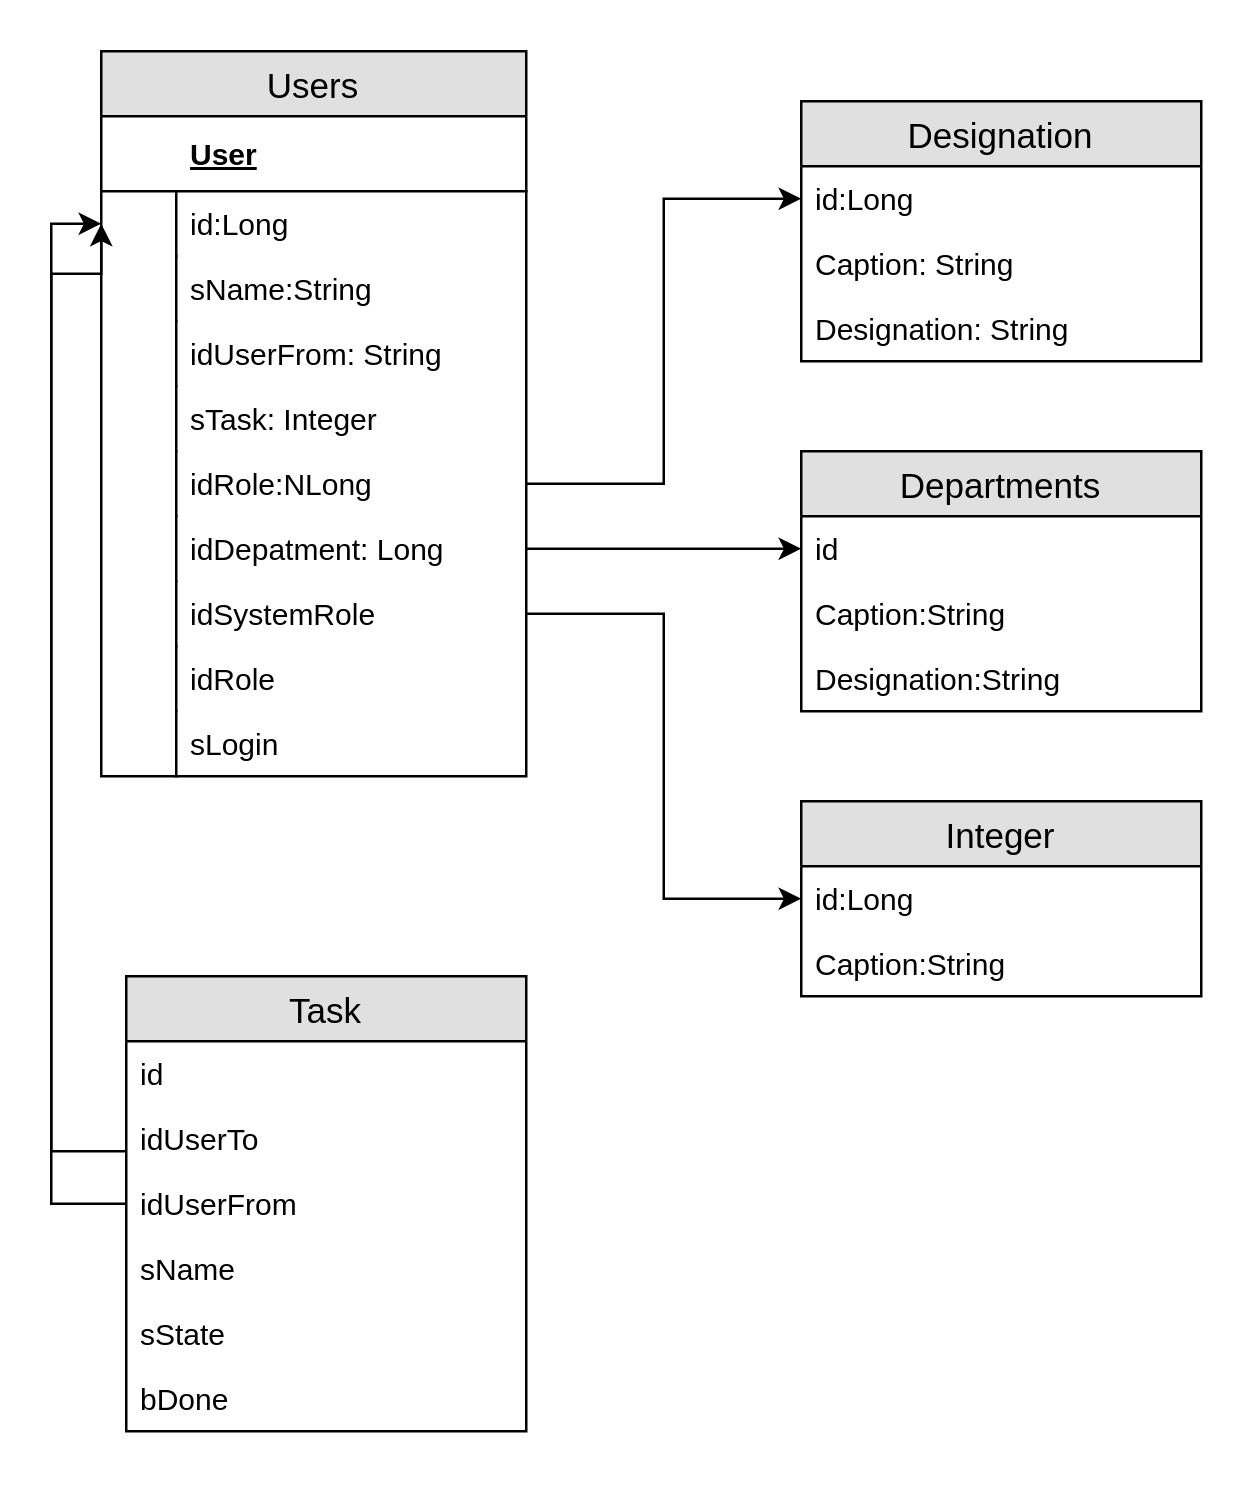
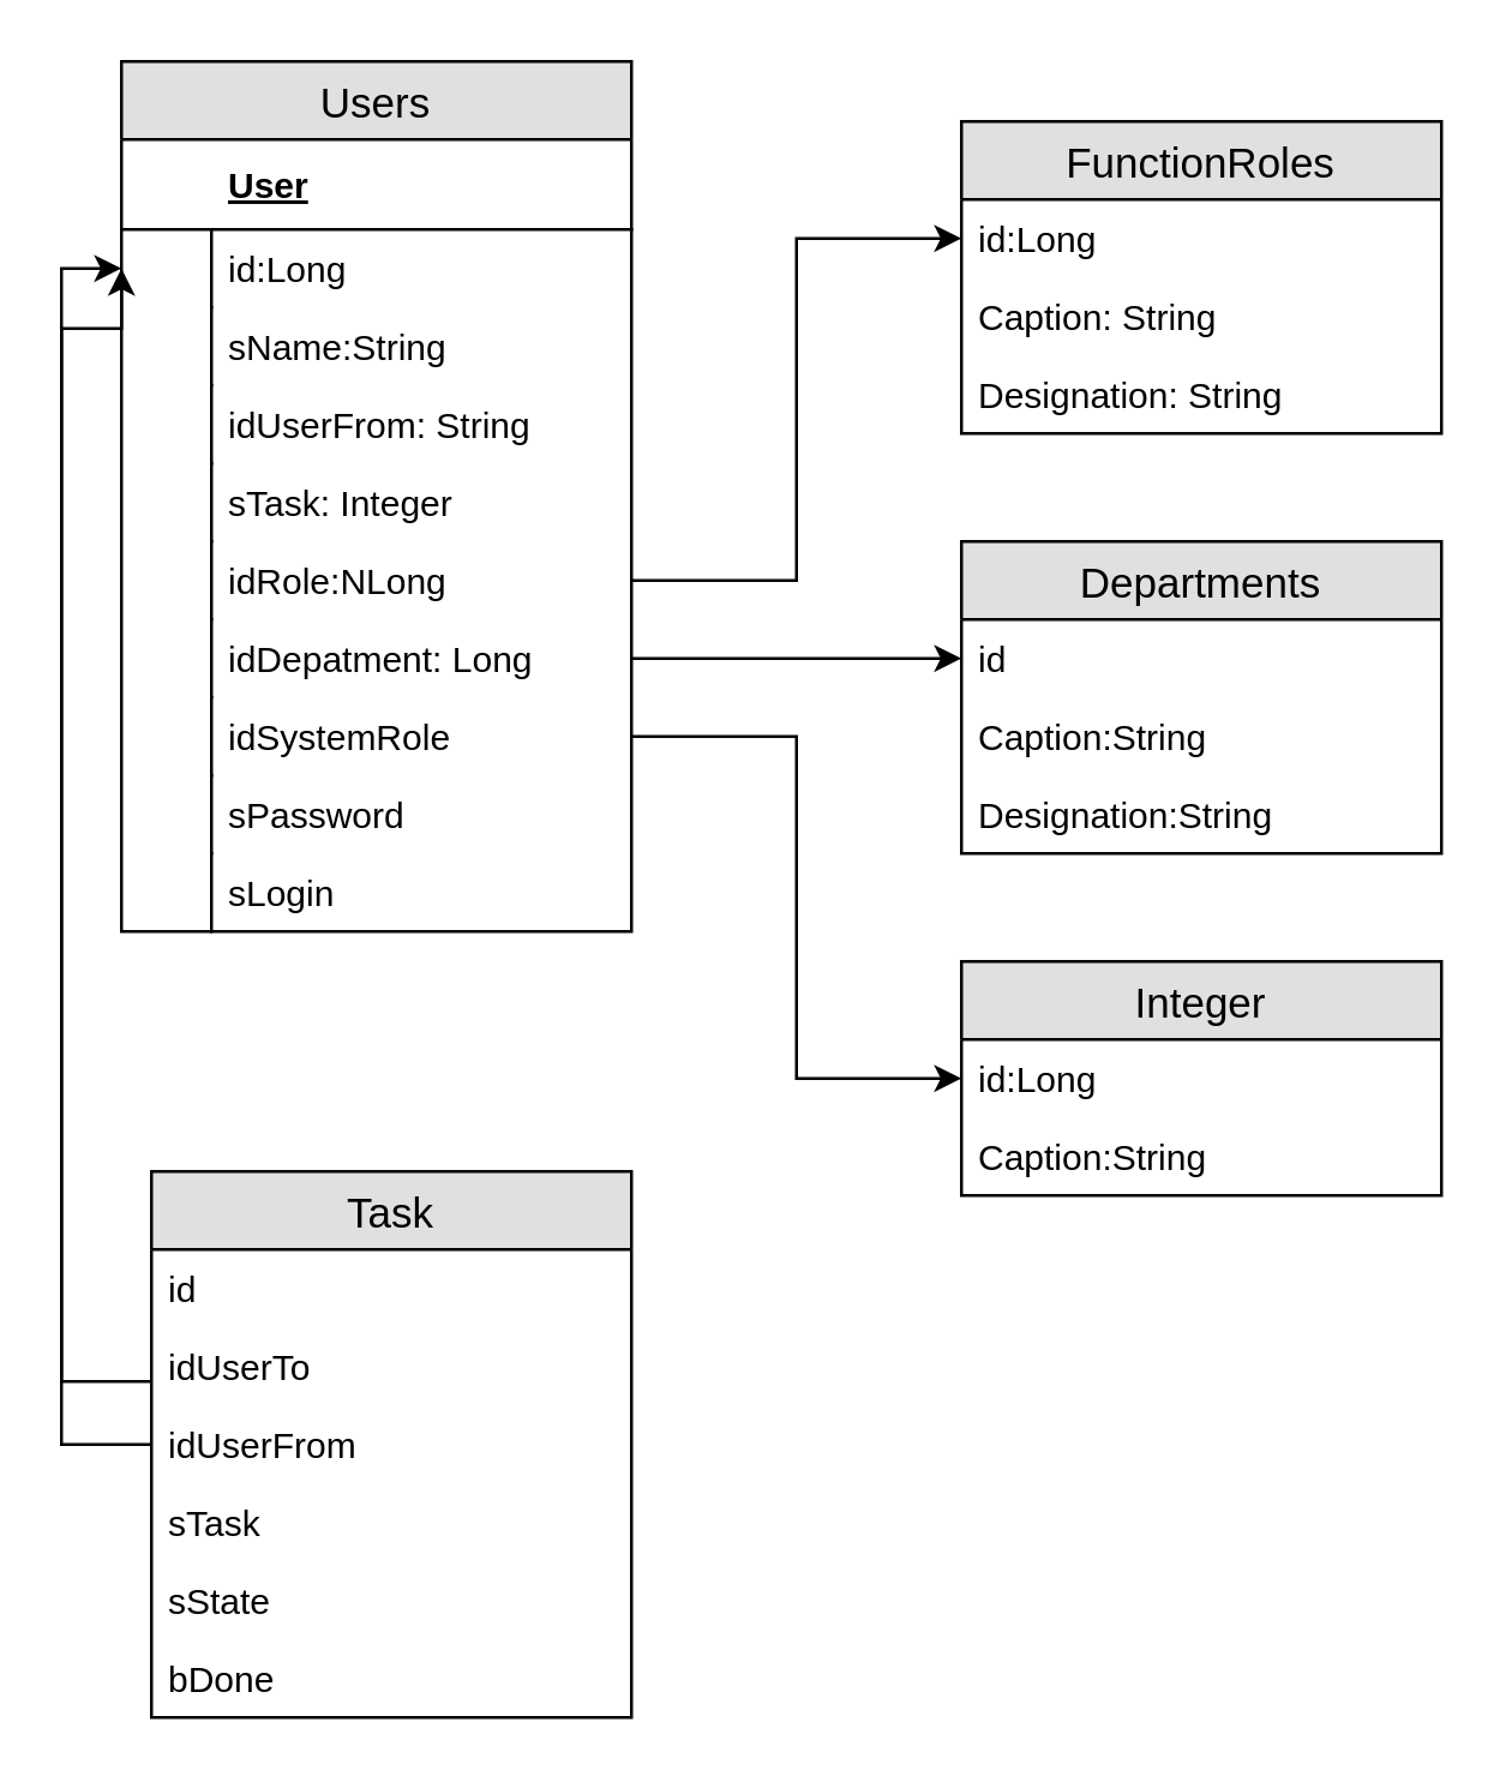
  <mxCell id="0" />
  <mxCell id="1" parent="0" />
  <mxCell id="2" value="Users" style="swimlane;fontStyle=0;childLayout=stackLayout;horizontal=1;startSize=26;fillColor=#e0e0e0;horizontalStack=0;resizeParent=1;resizeParentMax=0;resizeLast=0;collapsible=1;marginBottom=0;swimlaneFillColor=#ffffff;align=center;fontSize=14;" vertex="1" parent="1"><mxGeometry x="40" y="20" width="170" height="290" as="geometry" /></mxCell>
  <mxCell id="3" value="User" style="shape=partialRectangle;top=0;left=0;right=0;bottom=1;align=left;verticalAlign=middle;fillColor=none;spacingLeft=34;spacingRight=4;overflow=hidden;rotatable=0;points=[[0,0.5],[1,0.5]];portConstraint=eastwest;dropTarget=0;fontStyle=5;fontSize=12;" vertex="1" parent="2"><mxGeometry y="26" width="170" height="30" as="geometry" /></mxCell>
  <mxCell id="4" value="id:Long" style="shape=partialRectangle;top=0;left=0;right=0;bottom=0;align=left;verticalAlign=top;fillColor=none;spacingLeft=34;spacingRight=4;overflow=hidden;rotatable=0;points=[[0,0.5],[1,0.5]];portConstraint=eastwest;dropTarget=0;fontSize=12;" vertex="1" parent="2"><mxGeometry y="56" width="170" height="26" as="geometry" /></mxCell>
  <mxCell id="5" value="" style="shape=partialRectangle;top=0;left=0;bottom=0;fillColor=none;align=left;verticalAlign=top;spacingLeft=4;spacingRight=4;overflow=hidden;rotatable=0;points=[];portConstraint=eastwest;part=1;fontSize=12;" vertex="1" connectable="0" parent="4"><mxGeometry width="30" height="26" as="geometry" /></mxCell>
  <mxCell id="6" value="sName:String" style="shape=partialRectangle;top=0;left=0;right=0;bottom=0;align=left;verticalAlign=top;fillColor=none;spacingLeft=34;spacingRight=4;overflow=hidden;rotatable=0;points=[[0,0.5],[1,0.5]];portConstraint=eastwest;dropTarget=0;fontSize=12;" vertex="1" parent="2"><mxGeometry y="82" width="170" height="26" as="geometry" /></mxCell>
  <mxCell id="7" value="" style="shape=partialRectangle;top=0;left=0;bottom=0;fillColor=none;align=left;verticalAlign=top;spacingLeft=4;spacingRight=4;overflow=hidden;rotatable=0;points=[];portConstraint=eastwest;part=1;fontSize=12;" vertex="1" connectable="0" parent="6"><mxGeometry width="30" height="26" as="geometry" /></mxCell>
  <mxCell id="8" value="idUserFrom: String" style="shape=partialRectangle;top=0;left=0;right=0;bottom=0;align=left;verticalAlign=top;fillColor=none;spacingLeft=34;spacingRight=4;overflow=hidden;rotatable=0;points=[[0,0.5],[1,0.5]];portConstraint=eastwest;dropTarget=0;fontSize=12;" vertex="1" parent="2"><mxGeometry y="108" width="170" height="26" as="geometry" /></mxCell>
  <mxCell id="9" value="" style="shape=partialRectangle;top=0;left=0;bottom=0;fillColor=none;align=left;verticalAlign=top;spacingLeft=4;spacingRight=4;overflow=hidden;rotatable=0;points=[];portConstraint=eastwest;part=1;fontSize=12;" vertex="1" connectable="0" parent="8"><mxGeometry width="30" height="26" as="geometry" /></mxCell>
  <mxCell id="10" value="sTask: Integer" style="shape=partialRectangle;top=0;left=0;right=0;bottom=0;align=left;verticalAlign=top;fillColor=none;spacingLeft=34;spacingRight=4;overflow=hidden;rotatable=0;points=[[0,0.5],[1,0.5]];portConstraint=eastwest;dropTarget=0;fontSize=12;" vertex="1" parent="2"><mxGeometry y="134" width="170" height="26" as="geometry" /></mxCell>
  <mxCell id="11" value="" style="shape=partialRectangle;top=0;left=0;bottom=0;fillColor=none;align=left;verticalAlign=top;spacingLeft=4;spacingRight=4;overflow=hidden;rotatable=0;points=[];portConstraint=eastwest;part=1;fontSize=12;" vertex="1" connectable="0" parent="10"><mxGeometry width="30" height="26" as="geometry" /></mxCell>
  <mxCell id="12" value="idRole:NLong" style="shape=partialRectangle;top=0;left=0;right=0;bottom=0;align=left;verticalAlign=top;fillColor=none;spacingLeft=34;spacingRight=4;overflow=hidden;rotatable=0;points=[[0,0.5],[1,0.5]];portConstraint=eastwest;dropTarget=0;fontSize=12;" vertex="1" parent="2"><mxGeometry y="160" width="170" height="26" as="geometry" /></mxCell>
  <mxCell id="13" value="" style="shape=partialRectangle;top=0;left=0;bottom=0;fillColor=none;align=left;verticalAlign=top;spacingLeft=4;spacingRight=4;overflow=hidden;rotatable=0;points=[];portConstraint=eastwest;part=1;fontSize=12;" vertex="1" connectable="0" parent="12"><mxGeometry width="30" height="26" as="geometry" /></mxCell>
  <mxCell id="14" value="idDepatment: Long" style="shape=partialRectangle;top=0;left=0;right=0;bottom=0;align=left;verticalAlign=top;fillColor=none;spacingLeft=34;spacingRight=4;overflow=hidden;rotatable=0;points=[[0,0.5],[1,0.5]];portConstraint=eastwest;dropTarget=0;fontSize=12;" vertex="1" parent="2"><mxGeometry y="186" width="170" height="26" as="geometry" /></mxCell>
  <mxCell id="15" value="" style="shape=partialRectangle;top=0;left=0;bottom=0;fillColor=none;align=left;verticalAlign=top;spacingLeft=4;spacingRight=4;overflow=hidden;rotatable=0;points=[];portConstraint=eastwest;part=1;fontSize=12;" vertex="1" connectable="0" parent="14"><mxGeometry width="30" height="26" as="geometry" /></mxCell>
  <mxCell id="16" value="idSystemRole" style="shape=partialRectangle;top=0;left=0;right=0;bottom=0;align=left;verticalAlign=top;fillColor=none;spacingLeft=34;spacingRight=4;overflow=hidden;rotatable=0;points=[[0,0.5],[1,0.5]];portConstraint=eastwest;dropTarget=0;fontSize=12;" vertex="1" parent="2"><mxGeometry y="212" width="170" height="26" as="geometry" /></mxCell>
  <mxCell id="17" value="" style="shape=partialRectangle;top=0;left=0;bottom=0;fillColor=none;align=left;verticalAlign=top;spacingLeft=4;spacingRight=4;overflow=hidden;rotatable=0;points=[];portConstraint=eastwest;part=1;fontSize=12;" vertex="1" connectable="0" parent="16"><mxGeometry width="30" height="26" as="geometry" /></mxCell>
- <mxCell id="18" value="idRole" style="shape=partialRectangle;top=0;left=0;right=0;bottom=0;align=left;verticalAlign=top;fillColor=none;spacingLeft=34;spacingRight=4;overflow=hidden;rotatable=0;points=[[0,0.5],[1,0.5]];portConstraint=eastwest;dropTarget=0;fontSize=12;" vertex="1" parent="2"><mxGeometry y="238" width="170" height="26" as="geometry" /></mxCell>
+ <mxCell id="18" value="sPassword" style="shape=partialRectangle;top=0;left=0;right=0;bottom=0;align=left;verticalAlign=top;fillColor=none;spacingLeft=34;spacingRight=4;overflow=hidden;rotatable=0;points=[[0,0.5],[1,0.5]];portConstraint=eastwest;dropTarget=0;fontSize=12;" vertex="1" parent="2"><mxGeometry y="238" width="170" height="26" as="geometry" /></mxCell>
  <mxCell id="19" value="" style="shape=partialRectangle;top=0;left=0;bottom=0;fillColor=none;align=left;verticalAlign=top;spacingLeft=4;spacingRight=4;overflow=hidden;rotatable=0;points=[];portConstraint=eastwest;part=1;fontSize=12;" vertex="1" connectable="0" parent="18"><mxGeometry width="30" height="26" as="geometry" /></mxCell>
  <mxCell id="20" value="sLogin" style="shape=partialRectangle;top=0;left=0;right=0;bottom=0;align=left;verticalAlign=top;fillColor=none;spacingLeft=34;spacingRight=4;overflow=hidden;rotatable=0;points=[[0,0.5],[1,0.5]];portConstraint=eastwest;dropTarget=0;fontSize=12;" vertex="1" parent="2"><mxGeometry y="264" width="170" height="26" as="geometry" /></mxCell>
  <mxCell id="21" value="" style="shape=partialRectangle;top=0;left=0;bottom=0;fillColor=none;align=left;verticalAlign=top;spacingLeft=4;spacingRight=4;overflow=hidden;rotatable=0;points=[];portConstraint=eastwest;part=1;fontSize=12;" vertex="1" connectable="0" parent="20"><mxGeometry width="30" height="26" as="geometry" /></mxCell>
- <mxCell id="22" value="Designation" style="swimlane;fontStyle=0;childLayout=stackLayout;horizontal=1;startSize=26;fillColor=#e0e0e0;horizontalStack=0;resizeParent=1;resizeParentMax=0;resizeLast=0;collapsible=1;marginBottom=0;swimlaneFillColor=#ffffff;align=center;fontSize=14;" vertex="1" parent="1"><mxGeometry x="320" y="40" width="160" height="104" as="geometry" /></mxCell>
+ <mxCell id="22" value="FunctionRoles" style="swimlane;fontStyle=0;childLayout=stackLayout;horizontal=1;startSize=26;fillColor=#e0e0e0;horizontalStack=0;resizeParent=1;resizeParentMax=0;resizeLast=0;collapsible=1;marginBottom=0;swimlaneFillColor=#ffffff;align=center;fontSize=14;" vertex="1" parent="1"><mxGeometry x="320" y="40" width="160" height="104" as="geometry" /></mxCell>
  <mxCell id="23" value="id:Long" style="text;strokeColor=none;fillColor=none;spacingLeft=4;spacingRight=4;overflow=hidden;rotatable=0;points=[[0,0.5],[1,0.5]];portConstraint=eastwest;fontSize=12;" vertex="1" parent="22"><mxGeometry y="26" width="160" height="26" as="geometry" /></mxCell>
  <mxCell id="24" value="Caption: String" style="text;strokeColor=none;fillColor=none;spacingLeft=4;spacingRight=4;overflow=hidden;rotatable=0;points=[[0,0.5],[1,0.5]];portConstraint=eastwest;fontSize=12;" vertex="1" parent="22"><mxGeometry y="52" width="160" height="26" as="geometry" /></mxCell>
  <mxCell id="25" value="Designation: String" style="text;strokeColor=none;fillColor=none;spacingLeft=4;spacingRight=4;overflow=hidden;rotatable=0;points=[[0,0.5],[1,0.5]];portConstraint=eastwest;fontSize=12;" vertex="1" parent="22"><mxGeometry y="78" width="160" height="26" as="geometry" /></mxCell>
  <mxCell id="26" style="edgeStyle=orthogonalEdgeStyle;rounded=0;orthogonalLoop=1;jettySize=auto;html=1;entryX=0;entryY=0.5;entryDx=0;entryDy=0;" edge="1" parent="1" source="12" target="23"><mxGeometry relative="1" as="geometry" /></mxCell>
  <mxCell id="27" value="Departments" style="swimlane;fontStyle=0;childLayout=stackLayout;horizontal=1;startSize=26;fillColor=#e0e0e0;horizontalStack=0;resizeParent=1;resizeParentMax=0;resizeLast=0;collapsible=1;marginBottom=0;swimlaneFillColor=#ffffff;align=center;fontSize=14;" vertex="1" parent="1"><mxGeometry x="320" y="180" width="160" height="104" as="geometry" /></mxCell>
  <mxCell id="28" value="id" style="text;strokeColor=none;fillColor=none;spacingLeft=4;spacingRight=4;overflow=hidden;rotatable=0;points=[[0,0.5],[1,0.5]];portConstraint=eastwest;fontSize=12;" vertex="1" parent="27"><mxGeometry y="26" width="160" height="26" as="geometry" /></mxCell>
  <mxCell id="29" value="Caption:String" style="text;strokeColor=none;fillColor=none;spacingLeft=4;spacingRight=4;overflow=hidden;rotatable=0;points=[[0,0.5],[1,0.5]];portConstraint=eastwest;fontSize=12;" vertex="1" parent="27"><mxGeometry y="52" width="160" height="26" as="geometry" /></mxCell>
  <mxCell id="30" value="Designation:String" style="text;strokeColor=none;fillColor=none;spacingLeft=4;spacingRight=4;overflow=hidden;rotatable=0;points=[[0,0.5],[1,0.5]];portConstraint=eastwest;fontSize=12;" vertex="1" parent="27"><mxGeometry y="78" width="160" height="26" as="geometry" /></mxCell>
  <mxCell id="31" style="edgeStyle=orthogonalEdgeStyle;rounded=0;orthogonalLoop=1;jettySize=auto;html=1;entryX=0;entryY=0.5;entryDx=0;entryDy=0;" edge="1" parent="1" source="14" target="28"><mxGeometry relative="1" as="geometry" /></mxCell>
  <mxCell id="32" value="Integer" style="swimlane;fontStyle=0;childLayout=stackLayout;horizontal=1;startSize=26;fillColor=#e0e0e0;horizontalStack=0;resizeParent=1;resizeParentMax=0;resizeLast=0;collapsible=1;marginBottom=0;swimlaneFillColor=#ffffff;align=center;fontSize=14;" vertex="1" parent="1"><mxGeometry x="320" y="320" width="160" height="78" as="geometry" /></mxCell>
  <mxCell id="33" value="id:Long" style="text;strokeColor=none;fillColor=none;spacingLeft=4;spacingRight=4;overflow=hidden;rotatable=0;points=[[0,0.5],[1,0.5]];portConstraint=eastwest;fontSize=12;" vertex="1" parent="32"><mxGeometry y="26" width="160" height="26" as="geometry" /></mxCell>
  <mxCell id="34" value="Caption:String" style="text;strokeColor=none;fillColor=none;spacingLeft=4;spacingRight=4;overflow=hidden;rotatable=0;points=[[0,0.5],[1,0.5]];portConstraint=eastwest;fontSize=12;" vertex="1" parent="32"><mxGeometry y="52" width="160" height="26" as="geometry" /></mxCell>
  <mxCell id="35" style="edgeStyle=orthogonalEdgeStyle;rounded=0;orthogonalLoop=1;jettySize=auto;html=1;entryX=0;entryY=0.5;entryDx=0;entryDy=0;" edge="1" parent="1" source="16" target="33"><mxGeometry relative="1" as="geometry" /></mxCell>
  <mxCell id="36" style="edgeStyle=orthogonalEdgeStyle;rounded=0;orthogonalLoop=1;jettySize=auto;html=1;entryX=0;entryY=0.5;entryDx=0;entryDy=0;exitX=0;exitY=0.5;exitDx=0;exitDy=0;" edge="1" parent="1" source="39" target="4"><mxGeometry relative="1" as="geometry"><Array as="points"><mxPoint x="50" y="460" /><mxPoint x="20" y="460" /><mxPoint x="20" y="109" /></Array></mxGeometry></mxCell>
  <mxCell id="37" value="Task" style="swimlane;fontStyle=0;childLayout=stackLayout;horizontal=1;startSize=26;fillColor=#e0e0e0;horizontalStack=0;resizeParent=1;resizeParentMax=0;resizeLast=0;collapsible=1;marginBottom=0;swimlaneFillColor=#ffffff;align=center;fontSize=14;" vertex="1" parent="1"><mxGeometry x="50" y="390" width="160" height="182" as="geometry" /></mxCell>
  <mxCell id="38" value="id" style="text;strokeColor=none;fillColor=none;spacingLeft=4;spacingRight=4;overflow=hidden;rotatable=0;points=[[0,0.5],[1,0.5]];portConstraint=eastwest;fontSize=12;" vertex="1" parent="37"><mxGeometry y="26" width="160" height="26" as="geometry" /></mxCell>
  <mxCell id="39" value="idUserTo" style="text;strokeColor=none;fillColor=none;spacingLeft=4;spacingRight=4;overflow=hidden;rotatable=0;points=[[0,0.5],[1,0.5]];portConstraint=eastwest;fontSize=12;" vertex="1" parent="37"><mxGeometry y="52" width="160" height="26" as="geometry" /></mxCell>
  <mxCell id="40" value="idUserFrom" style="text;strokeColor=none;fillColor=none;spacingLeft=4;spacingRight=4;overflow=hidden;rotatable=0;points=[[0,0.5],[1,0.5]];portConstraint=eastwest;fontSize=12;" vertex="1" parent="37"><mxGeometry y="78" width="160" height="26" as="geometry" /></mxCell>
- <mxCell id="41" value="sName" style="text;strokeColor=none;fillColor=none;spacingLeft=4;spacingRight=4;overflow=hidden;rotatable=0;points=[[0,0.5],[1,0.5]];portConstraint=eastwest;fontSize=12;" vertex="1" parent="37"><mxGeometry y="104" width="160" height="26" as="geometry" /></mxCell>
+ <mxCell id="41" value="sTask" style="text;strokeColor=none;fillColor=none;spacingLeft=4;spacingRight=4;overflow=hidden;rotatable=0;points=[[0,0.5],[1,0.5]];portConstraint=eastwest;fontSize=12;" vertex="1" parent="37"><mxGeometry y="104" width="160" height="26" as="geometry" /></mxCell>
  <mxCell id="42" value="sState" style="text;strokeColor=none;fillColor=none;spacingLeft=4;spacingRight=4;overflow=hidden;rotatable=0;points=[[0,0.5],[1,0.5]];portConstraint=eastwest;fontSize=12;" vertex="1" parent="37"><mxGeometry y="130" width="160" height="26" as="geometry" /></mxCell>
  <mxCell id="43" value="bDone" style="text;strokeColor=none;fillColor=none;spacingLeft=4;spacingRight=4;overflow=hidden;rotatable=0;points=[[0,0.5],[1,0.5]];portConstraint=eastwest;fontSize=12;" vertex="1" parent="37"><mxGeometry y="156" width="160" height="26" as="geometry" /></mxCell>
  <mxCell id="44" style="edgeStyle=orthogonalEdgeStyle;rounded=0;orthogonalLoop=1;jettySize=auto;html=1;entryX=0;entryY=0.5;entryDx=0;entryDy=0;" edge="1" parent="1" source="40" target="4"><mxGeometry relative="1" as="geometry" /></mxCell>
